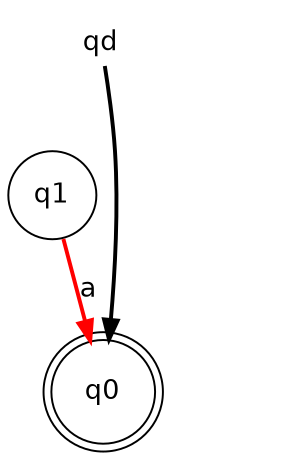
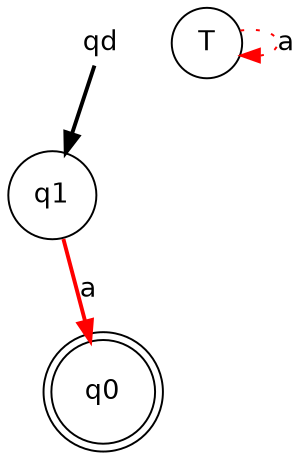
  strict digraph {
    fontname="DejaVu Sans"
    rankdir=TB
    node [fontname="DejaVu Sans" shape=circle]
    edge [color=red fontname="DejaVu Sans" style=bold]
    qd [height=0 shape=none width=0]
    q1 [height=0.5 width=0.5]
    q0 [height=0.5 shape=doublecircle width=0.5]
-   qd -> q0 [color=black]
+   T [height=0.5 width=0.5]
+   qd -> q1 [color=black]
    q1 -> q0 [label=a]
+   T -> T [label=a style=dotted]
  }
